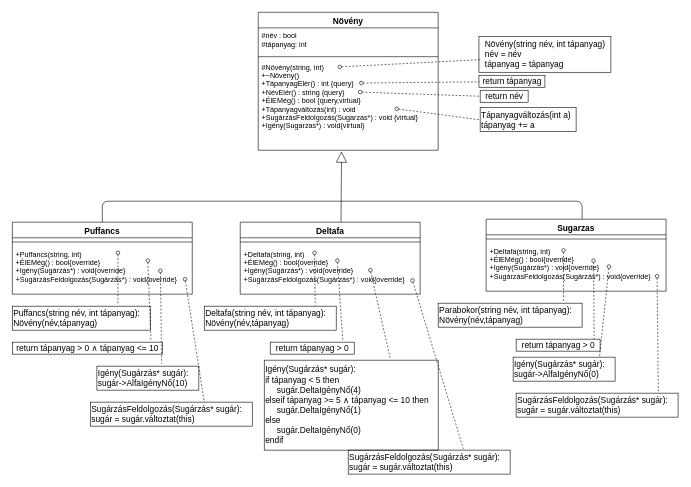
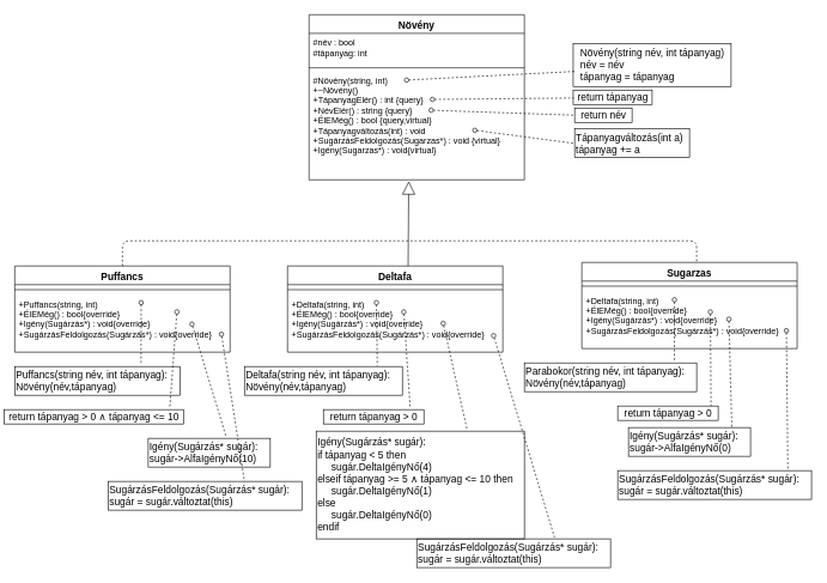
  <mxCell id="0" />
  <mxCell id="1" parent="0" />
  <mxCell id="2" value="Növény" style="swimlane;fontStyle=1;align=center;verticalAlign=top;childLayout=stackLayout;horizontal=1;startSize=26;horizontalStack=0;resizeParent=1;resizeParentMax=0;resizeLast=0;collapsible=1;marginBottom=0;fontSize=14;" parent="1" vertex="1"><mxGeometry x="430" y="20" width="300" height="230" as="geometry" /></mxCell>
  <mxCell id="3" value="#név : bool&#10;#tápanyag: int" style="text;strokeColor=none;fillColor=none;align=left;verticalAlign=top;spacingLeft=4;spacingRight=4;overflow=hidden;rotatable=0;points=[[0,0.5],[1,0.5]];portConstraint=eastwest;" parent="2" vertex="1"><mxGeometry y="26" width="300" height="44" as="geometry" /></mxCell>
  <mxCell id="4" value="" style="line;strokeWidth=1;fillColor=none;align=left;verticalAlign=middle;spacingTop=-1;spacingLeft=3;spacingRight=3;rotatable=0;labelPosition=right;points=[];portConstraint=eastwest;" parent="2" vertex="1"><mxGeometry y="70" width="300" height="8" as="geometry" /></mxCell>
  <mxCell id="5" value="#Növény(string, int)&#10;+~Növény()&#10;+TápanyagElér() : int {query}&#10;+NévElér() : string {query}&#10;+ÉlEMég() : bool {query,virtual}&#10;+Tápanyagváltozás(int) : void&#10;+SugárzásFeldolgozás(Sugarzas*) : void {virtual}&#10;+Igény(Sugarzas*) : void{virtual}&#10;&#10;" style="text;strokeColor=none;fillColor=none;align=left;verticalAlign=top;spacingLeft=4;spacingRight=4;overflow=hidden;rotatable=0;points=[[0,0.5],[1,0.5]];portConstraint=eastwest;" parent="2" vertex="1"><mxGeometry y="78" width="300" height="152" as="geometry" /></mxCell>
  <mxCell id="6" value="" style="endArrow=block;endSize=16;endFill=0;html=1;fontSize=14;entryX=0.463;entryY=1.013;entryDx=0;entryDy=0;entryPerimeter=0;exitX=0.56;exitY=0.017;exitDx=0;exitDy=0;exitPerimeter=0;" parent="1" source="42" target="5" edge="1"><mxGeometry width="160" relative="1" as="geometry"><mxPoint x="470" y="370" as="sourcePoint" /><mxPoint x="630" y="370" as="targetPoint" /></mxGeometry></mxCell>
  <mxCell id="7" value="return név" style="text;html=1;align=center;verticalAlign=middle;resizable=0;points=[];autosize=1;fontSize=14;strokeColor=#000000;" parent="1" vertex="1"><mxGeometry x="800" y="150" width="80" height="20" as="geometry" /></mxCell>
  <mxCell id="8" value="return tápanyag" style="text;html=1;align=center;verticalAlign=middle;resizable=0;points=[];autosize=1;fontSize=14;strokeColor=#000000;" parent="1" vertex="1"><mxGeometry x="798" y="125" width="110" height="20" as="geometry" /></mxCell>
  <mxCell id="9" value="&lt;div style=&quot;text-align: left&quot;&gt;&lt;span&gt;Növény(string név, int tápanyag)&lt;/span&gt;&lt;/div&gt;&lt;div style=&quot;text-align: left&quot;&gt;&lt;span&gt;név = név&lt;/span&gt;&lt;/div&gt;&lt;div style=&quot;text-align: left&quot;&gt;&lt;span&gt;tápanyag = tápanyag&lt;/span&gt;&lt;/div&gt;" style="text;html=1;align=center;verticalAlign=middle;resizable=0;points=[];autosize=1;fontSize=14;strokeColor=#000000;" parent="1" vertex="1"><mxGeometry x="798" y="60" width="220" height="60" as="geometry" /></mxCell>
  <mxCell id="10" value="Tápanyagváltozás(int a)&lt;br&gt;tápanyag += a" style="text;html=1;align=left;verticalAlign=middle;resizable=0;points=[];autosize=1;fontSize=14;strokeColor=#000000;" parent="1" vertex="1"><mxGeometry x="800" y="179" width="160" height="40" as="geometry" /></mxCell>
  <mxCell id="11" value="Puffancs(string név, int tápanyag):&lt;br&gt;Növény(név,tápanyag)" style="text;html=1;align=left;verticalAlign=middle;resizable=0;points=[];autosize=1;fontSize=14;strokeColor=#000000;" parent="1" vertex="1"><mxGeometry x="20" y="510" width="230" height="40" as="geometry" /></mxCell>
- <mxCell id="12" value="return tápanyag &amp;gt; 0&amp;nbsp;&lt;span style=&quot;background-color: rgb(255 , 255 , 255)&quot;&gt;&lt;font style=&quot;font-size: 14px&quot;&gt;∧ tápanyag &amp;lt;= 10&lt;/font&gt;&lt;/span&gt;" style="text;html=1;align=center;verticalAlign=middle;resizable=0;points=[];autosize=1;fontSize=14;strokeColor=#000000;" parent="1" vertex="1"><mxGeometry x="20" y="570" width="250" height="20" as="geometry" /></mxCell>
- <mxCell id="13" value="Igény(Sugárzás* sugár):&lt;br&gt;sugár-&amp;gt;AlfaIgényNő(10)" style="text;html=1;align=left;verticalAlign=middle;resizable=0;points=[];autosize=1;fontSize=14;strokeColor=#000000;" parent="1" vertex="1"><mxGeometry x="161" y="610" width="170" height="40" as="geometry" /></mxCell>
+ <mxCell id="12" value="return tápanyag &amp;gt; 0&amp;nbsp;&lt;span style=&quot;background-color: rgb(255 , 255 , 255)&quot;&gt;&lt;font style=&quot;font-size: 14px&quot;&gt;∧ tápanyag &amp;lt;= 10&lt;/font&gt;&lt;/span&gt;" style="text;html=1;align=center;verticalAlign=middle;resizable=0;points=[];autosize=1;fontSize=14;strokeColor=#000000;" parent="1" vertex="1"><mxGeometry x="5" y="570" width="250" height="20" as="geometry" /></mxCell>
+ <mxCell id="13" value="Igény(Sugárzás* sugár):&lt;br&gt;sugár-&amp;gt;AlfaIgényNő(10)" style="text;html=1;align=left;verticalAlign=middle;resizable=0;points=[];autosize=1;fontSize=14;strokeColor=#000000;" parent="1" vertex="1"><mxGeometry x="206" y="610" width="170" height="40" as="geometry" /></mxCell>
  <mxCell id="14" value="SugárzásFeldolgozás(Sugárzás* sugár):&lt;br&gt;sugár = sugár.változtat(this)" style="text;html=1;align=left;verticalAlign=middle;resizable=0;points=[];autosize=1;fontSize=14;strokeColor=#000000;" parent="1" vertex="1"><mxGeometry x="150" y="670" width="270" height="40" as="geometry" /></mxCell>
  <mxCell id="15" value="Deltafa(string név, int tápanyag):&lt;br&gt;Növény(név,tápanyag)" style="text;html=1;align=left;verticalAlign=middle;resizable=0;points=[];autosize=1;fontSize=14;strokeColor=#000000;" parent="1" vertex="1"><mxGeometry x="340" y="510" width="220" height="40" as="geometry" /></mxCell>
  <mxCell id="16" value="return tápanyag &amp;gt; 0" style="text;html=1;align=center;verticalAlign=middle;resizable=0;points=[];autosize=1;fontSize=14;strokeColor=#000000;" parent="1" vertex="1"><mxGeometry x="450" y="570" width="140" height="20" as="geometry" /></mxCell>
  <mxCell id="17" value="Igény(Sugárzás* sugár):&lt;br&gt;if tápanyag &amp;lt; 5 then&lt;br&gt;&amp;nbsp; &amp;nbsp; &amp;nbsp;sugár.DeltaIgényNő(4)&lt;br&gt;elseif tápanyag &amp;gt;= 5&amp;nbsp;&lt;span style=&quot;text-align: center ; background-color: rgb(255 , 255 , 255)&quot;&gt;∧ tápanyag &amp;lt;= 10 then&lt;br&gt;&lt;/span&gt;&amp;nbsp; &amp;nbsp; &amp;nbsp;sugár.DeltaIgényNő(1)&lt;br&gt;else&lt;br&gt;&amp;nbsp; &amp;nbsp; &amp;nbsp;sugár.DeltaIgényNő(0)&lt;br&gt;endif&lt;span style=&quot;color: rgba(0 , 0 , 0 , 0) ; font-family: monospace ; font-size: 0px&quot;&gt;%3CmxGraphModel%3E%3Croot%3E%3CmxCell%20id%3D%220%22%2F%3E%3CmxCell%20id%3D%221%22%20parent%3D%220%22%2F%3E%3CmxCell%20id%3D%222%22%20value%3D%22Ig%C3%A9ny(Sug%C3%A1rz%C3%A1s*%20sug%C3%A1r)%3A%26lt%3Bbr%26gt%3Bsug%C3%A1r-%26amp%3Bgt%3BAlfaIg%C3%A9nyN%C5%91(10)%22%20style%3D%22text%3Bhtml%3D1%3Balign%3Dleft%3BverticalAlign%3Dmiddle%3Bresizable%3D0%3Bpoints%3D%5B%5D%3Bautosize%3D1%3BfontSize%3D14%3BstrokeColor%3D%23000000%3B%22%20vertex%3D%221%22%20parent%3D%221%22%3E%3CmxGeometry%20x%3D%2281%22%20y%3D%22750%22%20width%3D%22170%22%20height%3D%2240%22%20as%3D%22geometry%22%2F%3E%3C%2FmxCell%3E%3C%2Froot%3E%3C%2FmxGraphModel%3E&lt;/span&gt;" style="text;html=1;align=left;verticalAlign=middle;resizable=0;points=[];autosize=1;fontSize=14;strokeColor=#000000;" parent="1" vertex="1"><mxGeometry x="440" y="600" width="290" height="150" as="geometry" /></mxCell>
  <mxCell id="18" value="SugárzásFeldolgozás(Sugárzás* sugár):&lt;br&gt;sugár = sugár.változtat(this)" style="text;html=1;align=left;verticalAlign=middle;resizable=0;points=[];autosize=1;fontSize=14;strokeColor=#000000;" parent="1" vertex="1"><mxGeometry x="580" y="750" width="270" height="40" as="geometry" /></mxCell>
  <mxCell id="19" value="Parabokor(string név, int tápanyag):&lt;br&gt;Növény(név,tápanyag)" style="text;html=1;align=left;verticalAlign=middle;resizable=0;points=[];autosize=1;fontSize=14;strokeColor=#000000;" parent="1" vertex="1"><mxGeometry x="730" y="505" width="240" height="40" as="geometry" /></mxCell>
  <mxCell id="20" value="return tápanyag &amp;gt; 0" style="text;html=1;align=center;verticalAlign=middle;resizable=0;points=[];autosize=1;fontSize=14;strokeColor=#000000;" parent="1" vertex="1"><mxGeometry x="860" y="565" width="140" height="20" as="geometry" /></mxCell>
- <mxCell id="21" value="Igény(Sugárzás* sugár):&lt;br&gt;sugár-&amp;gt;AlfaIgényNő(0)" style="text;html=1;align=left;verticalAlign=middle;resizable=0;points=[];autosize=1;fontSize=14;strokeColor=#000000;" parent="1" vertex="1"><mxGeometry x="855" y="595" width="170" height="40" as="geometry" /></mxCell>
+ <mxCell id="21" value="Igény(Sugárzás* sugár):&lt;br&gt;sugár-&amp;gt;AlfaIgényNő(0)" style="text;html=1;align=left;verticalAlign=middle;resizable=0;points=[];autosize=1;fontSize=14;strokeColor=#000000;" parent="1" vertex="1"><mxGeometry x="875" y="595" width="170" height="40" as="geometry" /></mxCell>
  <mxCell id="22" value="SugárzásFeldolgozás(Sugárzás* sugár):&lt;br&gt;sugár = sugár.változtat(this)" style="text;html=1;align=left;verticalAlign=middle;resizable=0;points=[];autosize=1;fontSize=14;strokeColor=#000000;" parent="1" vertex="1"><mxGeometry x="860" y="655" width="270" height="40" as="geometry" /></mxCell>
  <mxCell id="23" value="" style="html=1;verticalAlign=bottom;endArrow=none;dashed=1;endSize=8;fontSize=14;endFill=0;startArrow=oval;startFill=0;entryX=0.765;entryY=-0.075;entryDx=0;entryDy=0;entryPerimeter=0;exitX=0.587;exitY=0.138;exitDx=0;exitDy=0;exitPerimeter=0;" parent="1" source="41" target="11" edge="1"><mxGeometry relative="1" as="geometry"><mxPoint x="340" y="500" as="sourcePoint" /><mxPoint x="260" y="500" as="targetPoint" /></mxGeometry></mxCell>
  <mxCell id="24" value="" style="html=1;verticalAlign=bottom;endArrow=none;dashed=1;endSize=8;fontSize=14;endFill=0;startArrow=oval;startFill=0;entryX=0.924;entryY=-0.15;entryDx=0;entryDy=0;entryPerimeter=0;exitX=0.753;exitY=0.3;exitDx=0;exitDy=0;exitPerimeter=0;" parent="1" source="41" target="12" edge="1"><mxGeometry relative="1" as="geometry"><mxPoint x="340" y="520" as="sourcePoint" /><mxPoint x="260" y="520" as="targetPoint" /></mxGeometry></mxCell>
  <mxCell id="25" value="" style="html=1;verticalAlign=bottom;endArrow=none;dashed=1;endSize=8;fontSize=14;endFill=0;startArrow=oval;startFill=0;entryX=0.635;entryY=-0.1;entryDx=0;entryDy=0;entryPerimeter=0;exitX=0.823;exitY=0.513;exitDx=0;exitDy=0;exitPerimeter=0;" parent="1" source="41" target="13" edge="1"><mxGeometry relative="1" as="geometry"><mxPoint x="340" y="510" as="sourcePoint" /><mxPoint x="271" y="580" as="targetPoint" /></mxGeometry></mxCell>
  <mxCell id="26" value="" style="html=1;verticalAlign=bottom;endArrow=none;dashed=1;endSize=8;fontSize=14;endFill=0;startArrow=oval;startFill=0;entryX=0.704;entryY=0;entryDx=0;entryDy=0;entryPerimeter=0;exitX=0.96;exitY=0.688;exitDx=0;exitDy=0;exitPerimeter=0;" parent="1" source="41" target="14" edge="1"><mxGeometry relative="1" as="geometry"><mxPoint x="435" y="589" as="sourcePoint" /><mxPoint x="355" y="589" as="targetPoint" /></mxGeometry></mxCell>
  <mxCell id="27" value="" style="html=1;verticalAlign=bottom;endArrow=none;dashed=1;endSize=8;fontSize=14;endFill=0;startArrow=oval;startFill=0;entryX=0.841;entryY=-0.025;entryDx=0;entryDy=0;entryPerimeter=0;exitX=0.413;exitY=0.138;exitDx=0;exitDy=0;exitPerimeter=0;" parent="1" source="44" target="15" edge="1"><mxGeometry relative="1" as="geometry"><mxPoint x="650" y="509" as="sourcePoint" /><mxPoint x="570" y="509" as="targetPoint" /></mxGeometry></mxCell>
  <mxCell id="28" value="" style="html=1;verticalAlign=bottom;endArrow=none;dashed=1;endSize=8;fontSize=14;endFill=0;startArrow=oval;startFill=0;entryX=0.864;entryY=-0.1;entryDx=0;entryDy=0;entryPerimeter=0;exitX=0.54;exitY=0.3;exitDx=0;exitDy=0;exitPerimeter=0;" parent="1" source="44" target="16" edge="1"><mxGeometry relative="1" as="geometry"><mxPoint x="680" y="529.5" as="sourcePoint" /><mxPoint x="600" y="529.5" as="targetPoint" /></mxGeometry></mxCell>
  <mxCell id="29" value="" style="html=1;verticalAlign=bottom;endArrow=none;dashed=1;endSize=8;fontSize=14;endFill=0;startArrow=oval;startFill=0;entryX=0.724;entryY=-0.02;entryDx=0;entryDy=0;entryPerimeter=0;exitX=0.723;exitY=0.5;exitDx=0;exitDy=0;exitPerimeter=0;" parent="1" source="44" target="17" edge="1"><mxGeometry relative="1" as="geometry"><mxPoint x="680" y="540" as="sourcePoint" /><mxPoint x="600" y="540" as="targetPoint" /></mxGeometry></mxCell>
  <mxCell id="30" value="" style="html=1;verticalAlign=bottom;endArrow=none;dashed=1;endSize=8;fontSize=14;endFill=0;startArrow=oval;startFill=0;exitX=0.957;exitY=0.713;exitDx=0;exitDy=0;exitPerimeter=0;entryX=0.711;entryY=-0.05;entryDx=0;entryDy=0;entryPerimeter=0;" parent="1" source="44" target="18" edge="1"><mxGeometry relative="1" as="geometry"><mxPoint x="710" y="560" as="sourcePoint" /><mxPoint x="630" y="560" as="targetPoint" /></mxGeometry></mxCell>
  <mxCell id="31" value="" style="html=1;verticalAlign=bottom;endArrow=none;dashed=1;endSize=8;fontSize=14;endFill=0;startArrow=oval;startFill=0;entryX=0.871;entryY=-0.1;entryDx=0;entryDy=0;entryPerimeter=0;exitX=0.43;exitY=0.15;exitDx=0;exitDy=0;exitPerimeter=0;" parent="1" source="47" target="19" edge="1"><mxGeometry relative="1" as="geometry"><mxPoint x="1090" y="515" as="sourcePoint" /><mxPoint x="1010" y="515" as="targetPoint" /></mxGeometry></mxCell>
  <mxCell id="32" value="" style="html=1;verticalAlign=bottom;endArrow=none;dashed=1;endSize=8;fontSize=14;endFill=0;startArrow=oval;startFill=0;entryX=0.929;entryY=0;entryDx=0;entryDy=0;entryPerimeter=0;exitX=0.597;exitY=0.363;exitDx=0;exitDy=0;exitPerimeter=0;" parent="1" source="47" target="20" edge="1"><mxGeometry relative="1" as="geometry"><mxPoint x="1090" y="535" as="sourcePoint" /><mxPoint x="1010" y="535" as="targetPoint" /></mxGeometry></mxCell>
  <mxCell id="33" value="" style="html=1;verticalAlign=bottom;endArrow=none;dashed=1;endSize=8;fontSize=14;endFill=0;startArrow=oval;startFill=0;entryX=0.847;entryY=0;entryDx=0;entryDy=0;entryPerimeter=0;exitX=0.683;exitY=0.488;exitDx=0;exitDy=0;exitPerimeter=0;" parent="1" source="47" target="21" edge="1"><mxGeometry relative="1" as="geometry"><mxPoint x="1130" y="555" as="sourcePoint" /><mxPoint x="1050" y="555" as="targetPoint" /></mxGeometry></mxCell>
  <mxCell id="34" value="" style="html=1;verticalAlign=bottom;endArrow=none;dashed=1;endSize=8;fontSize=14;endFill=0;startArrow=oval;startFill=0;entryX=0.878;entryY=-0.075;entryDx=0;entryDy=0;entryPerimeter=0;exitX=0.95;exitY=0.688;exitDx=0;exitDy=0;exitPerimeter=0;" parent="1" source="47" target="22" edge="1"><mxGeometry relative="1" as="geometry"><mxPoint x="1125" y="564" as="sourcePoint" /><mxPoint x="1045" y="564" as="targetPoint" /></mxGeometry></mxCell>
  <mxCell id="35" value="" style="html=1;verticalAlign=bottom;endArrow=none;dashed=1;endSize=8;fontSize=14;endFill=0;startArrow=oval;startFill=0;entryX=-0.012;entryY=0.5;entryDx=0;entryDy=0;entryPerimeter=0;exitX=0.77;exitY=0.546;exitDx=0;exitDy=0;exitPerimeter=0;" parent="1" source="5" target="10" edge="1"><mxGeometry relative="1" as="geometry"><mxPoint x="840" y="260" as="sourcePoint" /><mxPoint x="760" y="260" as="targetPoint" /></mxGeometry></mxCell>
  <mxCell id="36" value="" style="html=1;verticalAlign=bottom;endArrow=none;dashed=1;endSize=8;fontSize=14;endFill=0;startArrow=oval;startFill=0;entryX=0;entryY=0.5;entryDx=0;entryDy=0;entryPerimeter=0;exitX=0.567;exitY=0.362;exitDx=0;exitDy=0;exitPerimeter=0;" parent="1" source="5" target="7" edge="1"><mxGeometry relative="1" as="geometry"><mxPoint x="780" y="320" as="sourcePoint" /><mxPoint x="700" y="320" as="targetPoint" /></mxGeometry></mxCell>
  <mxCell id="37" value="" style="html=1;verticalAlign=bottom;endArrow=none;dashed=1;endSize=8;fontSize=14;endFill=0;startArrow=oval;startFill=0;entryX=0.009;entryY=0.55;entryDx=0;entryDy=0;entryPerimeter=0;exitX=0.573;exitY=0.263;exitDx=0;exitDy=0;exitPerimeter=0;" parent="1" source="5" target="8" edge="1"><mxGeometry relative="1" as="geometry"><mxPoint x="590" y="125.004" as="sourcePoint" /><mxPoint x="789.9" y="131.98" as="targetPoint" /></mxGeometry></mxCell>
  <mxCell id="38" value="" style="html=1;verticalAlign=bottom;endArrow=none;dashed=1;endSize=8;fontSize=14;endFill=0;startArrow=oval;startFill=0;entryX=0.009;entryY=0.65;entryDx=0;entryDy=0;entryPerimeter=0;exitX=0.453;exitY=0.086;exitDx=0;exitDy=0;exitPerimeter=0;" parent="1" source="5" target="9" edge="1"><mxGeometry relative="1" as="geometry"><mxPoint x="590" y="100.004" as="sourcePoint" /><mxPoint x="789.9" y="106.98" as="targetPoint" /></mxGeometry></mxCell>
  <mxCell id="39" value="Puffancs" style="swimlane;fontStyle=1;align=center;verticalAlign=top;childLayout=stackLayout;horizontal=1;startSize=26;horizontalStack=0;resizeParent=1;resizeParentMax=0;resizeLast=0;collapsible=1;marginBottom=0;fontSize=14;" parent="1" vertex="1"><mxGeometry x="20" y="370" width="300" height="120" as="geometry" /></mxCell>
  <mxCell id="40" value="" style="line;strokeWidth=1;fillColor=none;align=left;verticalAlign=middle;spacingTop=-1;spacingLeft=3;spacingRight=3;rotatable=0;labelPosition=right;points=[];portConstraint=eastwest;" parent="39" vertex="1"><mxGeometry y="26" width="300" height="14" as="geometry" /></mxCell>
  <mxCell id="41" value="+Puffancs(string, int)&#10;+ÉlEMég() : bool{override}&#10;+Igény(Sugárzás*) : void{override}&#10;+SugárzásFeldolgozás(Sugárzás*) : void{override}" style="text;strokeColor=none;fillColor=none;align=left;verticalAlign=top;spacingLeft=4;spacingRight=4;overflow=hidden;rotatable=0;points=[[0,0.5],[1,0.5]];portConstraint=eastwest;" parent="39" vertex="1"><mxGeometry y="40" width="300" height="80" as="geometry" /></mxCell>
  <mxCell id="42" value="Deltafa" style="swimlane;fontStyle=1;align=center;verticalAlign=top;childLayout=stackLayout;horizontal=1;startSize=26;horizontalStack=0;resizeParent=1;resizeParentMax=0;resizeLast=0;collapsible=1;marginBottom=0;fontSize=14;" parent="1" vertex="1"><mxGeometry x="400" y="370" width="300" height="120" as="geometry" /></mxCell>
  <mxCell id="43" value="" style="line;strokeWidth=1;fillColor=none;align=left;verticalAlign=middle;spacingTop=-1;spacingLeft=3;spacingRight=3;rotatable=0;labelPosition=right;points=[];portConstraint=eastwest;" parent="42" vertex="1"><mxGeometry y="26" width="300" height="14" as="geometry" /></mxCell>
  <mxCell id="44" value="+Deltafa(string, int)&#10;+ÉlEMég() : bool{override}&#10;+Igény(Sugárzás*) : void{override}&#10;+SugárzásFeldolgozás(Sugárzás*) : void{override}" style="text;strokeColor=none;fillColor=none;align=left;verticalAlign=top;spacingLeft=4;spacingRight=4;overflow=hidden;rotatable=0;points=[[0,0.5],[1,0.5]];portConstraint=eastwest;" parent="42" vertex="1"><mxGeometry y="40" width="300" height="80" as="geometry" /></mxCell>
  <mxCell id="45" value="Sugarzas" style="swimlane;fontStyle=1;align=center;verticalAlign=top;childLayout=stackLayout;horizontal=1;startSize=26;horizontalStack=0;resizeParent=1;resizeParentMax=0;resizeLast=0;collapsible=1;marginBottom=0;fontSize=14;" parent="1" vertex="1"><mxGeometry x="810" y="365" width="300" height="120" as="geometry" /></mxCell>
  <mxCell id="46" value="" style="line;strokeWidth=1;fillColor=none;align=left;verticalAlign=middle;spacingTop=-1;spacingLeft=3;spacingRight=3;rotatable=0;labelPosition=right;points=[];portConstraint=eastwest;" parent="45" vertex="1"><mxGeometry y="26" width="300" height="14" as="geometry" /></mxCell>
  <mxCell id="47" value="+Deltafa(string, int)&#10;+ÉlEMég() : bool{override}&#10;+Igény(Sugárzás*) : void{override}&#10;+SugárzásFeldolgozás(Sugárzás*) : void{override}" style="text;strokeColor=none;fillColor=none;align=left;verticalAlign=top;spacingLeft=4;spacingRight=4;overflow=hidden;rotatable=0;points=[[0,0.5],[1,0.5]];portConstraint=eastwest;" parent="45" vertex="1"><mxGeometry y="40" width="300" height="80" as="geometry" /></mxCell>
- <mxCell id="48" value="" style="endArrow=none;html=1;edgeStyle=orthogonalEdgeStyle;exitX=0.5;exitY=0;exitDx=0;exitDy=0;" edge="1" parent="1" source="39" target="45"><mxGeometry relative="1" as="geometry"><mxPoint x="170" y="290" as="sourcePoint" /><mxPoint x="970" y="300" as="targetPoint" /><Array as="points"><mxPoint x="170" y="335" /><mxPoint x="970" y="335" /></Array></mxGeometry></mxCell>
+ <mxCell id="48" value="" style="endArrow=none;html=1;edgeStyle=orthogonalEdgeStyle;exitX=0.5;exitY=0;exitDx=0;exitDy=0;dashed=1;" edge="1" parent="1" source="39" target="45"><mxGeometry relative="1" as="geometry"><mxPoint x="170" y="290" as="sourcePoint" /><mxPoint x="970" y="300" as="targetPoint" /><Array as="points"><mxPoint x="170" y="335" /><mxPoint x="970" y="335" /></Array></mxGeometry></mxCell>
  <mxCell id="49" value="" style="resizable=0;html=1;align=left;verticalAlign=bottom;labelBackgroundColor=#ffffff;fontSize=10;" connectable="0" vertex="1" parent="48"><mxGeometry x="-1" relative="1" as="geometry" /></mxCell>
  <mxCell id="50" value="" style="resizable=0;html=1;align=right;verticalAlign=bottom;labelBackgroundColor=#ffffff;fontSize=10;" connectable="0" vertex="1" parent="48"><mxGeometry x="1" relative="1" as="geometry" /></mxCell>
